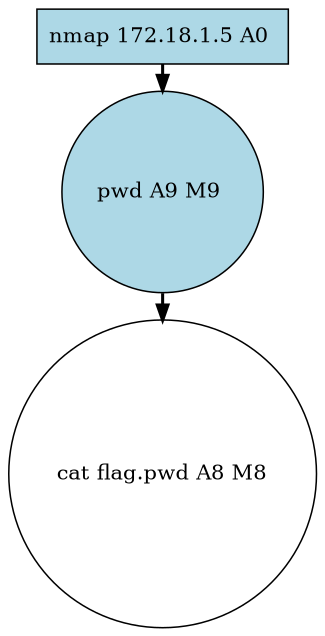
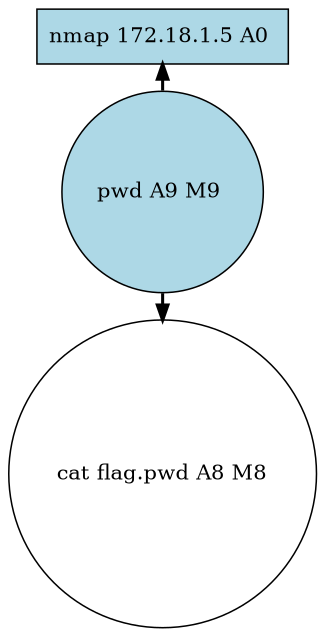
  digraph {
    rankdir=LR
    node [fillcolor=lightblue shape=circle style=filled]
    edge [constraint=false style=bold]
    n1 [label="nmap 172.18.1.5 A0 " shape=box]
    n2 [label="pwd A9 M9 "]
    n3 [fillcolor=white label="cat flag.pwd A8 M8"]
-   n1 -> n2
+   n2 -> n1
    n2 -> n3
  }
